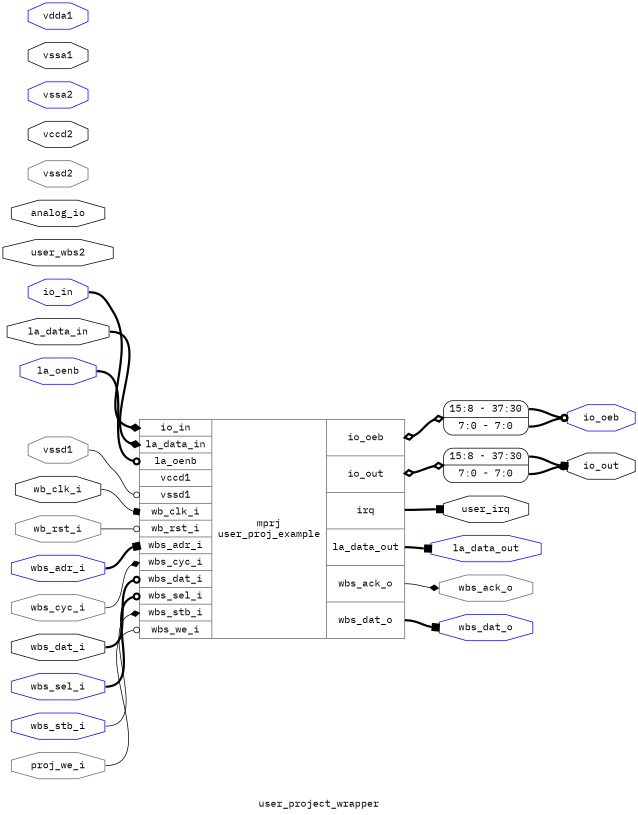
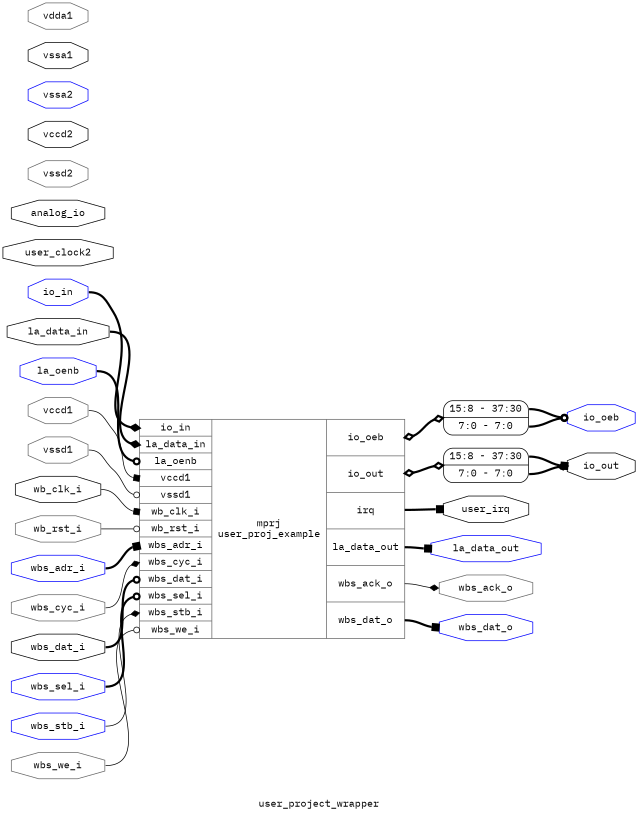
  digraph {
    fontname="IBM Plex Mono"
    label=user_project_wrapper
    rankdir=LR
    remincross=true
    node [color=black fontcolor=black fontname="IBM Plex Mono" shape=octagon]
    edge [arrowhead=odot color=black fontcolor=black fontname="IBM Plex Mono" headport=w style="setlinewidth(3)" tailport=e]
    n1 [label=user_irq]
-   n2 [label=user_wbs2]
+   n2 [label=user_clock2]
    n3 [label=analog_io]
    n4 [color=blue label=io_oeb]
    n5 [label=io_out]
    n6 [color=blue label=io_in]
    n7 [color=gray40 label="{{<p6> io_in|<p9> la_data_in|<p7> la_oenb|<p23> vccd1|<p21> vssd1|<p19> wb_clk_i|<p18> wb_rst_i|<p12> wbs_adr_i|<p16> wbs_cyc_i|<p13> wbs_dat_i|<p14> wbs_sel_i|<p17> wbs_stb_i|<p15> wbs_we_i}|mprj\nuser_proj_example|{<p4> io_oeb|<p5> io_out|<p28> irq|<p8> la_data_out|<p11> wbs_ack_o|<p10> wbs_dat_o}}" shape=record fontcolor=""]
    n8 [color=blue label=la_data_out]
    n9 [color=blue label=wbs_dat_o]
    n10 [color=gray40 label=wbs_ack_o]
    n11 [label="<s1> 15:8 - 37:30 |<s0> 7:0 - 7:0 " shape=record style=rounded]
    n12 [label="<s1> 15:8 - 37:30 |<s0> 7:0 - 7:0 " shape=record style=rounded]
    n13 [color=blue label=la_oenb]
    n14 [label=la_data_in]
    n15 [color=blue label=wbs_adr_i]
    n16 [label=wbs_dat_i]
    n17 [color=blue label=wbs_sel_i]
-   n18 [color=gray40 label=proj_we_i]
+   n18 [color=gray40 label=wbs_we_i]
    n19 [color=gray40 label=wbs_cyc_i]
    n20 [color=blue label=wbs_stb_i]
    n21 [color=gray40 label=wb_rst_i]
    n22 [label=wb_clk_i]
    n23 [color=gray40 label=vssd2]
    n24 [color=gray40 label=vssd1]
    n25 [label=vccd2]
+   n26 [color=gray40 label=vccd1]
    n27 [color=blue label=vssa2]
    n28 [label=vssa1]
-   n29 [color=blue label=vdda1]
+   n29 [color=gray40 label=vdda1]
    n6 -> n7 [arrowhead=diamond headport="p6:w"]
    n7 -> n1 [arrowhead=box tailport="p28:e"]
    n7 -> n8 [arrowhead=box tailport="p8:e"]
    n7 -> n9 [arrowhead=box tailport="p10:e"]
    n7 -> n10 [arrowhead=diamond tailport="p11:e" style=""]
    n7 -> n11 [arrowhead=odiamond arrowtail=odiamond dir=both tailport="p4:e"]
    n7 -> n12 [arrowhead=odiamond arrowtail=odiamond dir=both tailport="p5:e"]
    n11 -> n4 [tailport="s0:e"]
    n11 -> n4 [tailport="s1:e"]
    n12 -> n5 [arrowhead=diamond tailport="s0:e"]
    n12 -> n5 [arrowhead=box tailport="s1:e"]
    n13 -> n7 [headport="p7:w"]
    n14 -> n7 [arrowhead=diamond headport="p9:w"]
    n15 -> n7 [arrowhead=box headport="p12:w"]
    n16 -> n7 [headport="p13:w"]
    n17 -> n7 [headport="p14:w"]
    n18 -> n7 [headport="p15:w" style=""]
    n19 -> n7 [arrowhead=diamond headport="p16:w" style=""]
    n20 -> n7 [arrowhead=diamond headport="p17:w" style=""]
    n21 -> n7 [headport="p18:w" style=""]
    n22 -> n7 [arrowhead=box headport="p19:w" style=""]
    n24 -> n7 [headport="p21:w" style=""]
+   n26 -> n7 [arrowhead=box headport="p23:w" style=""]
  }
